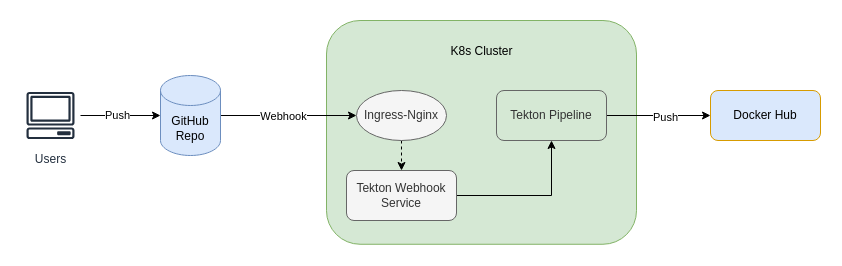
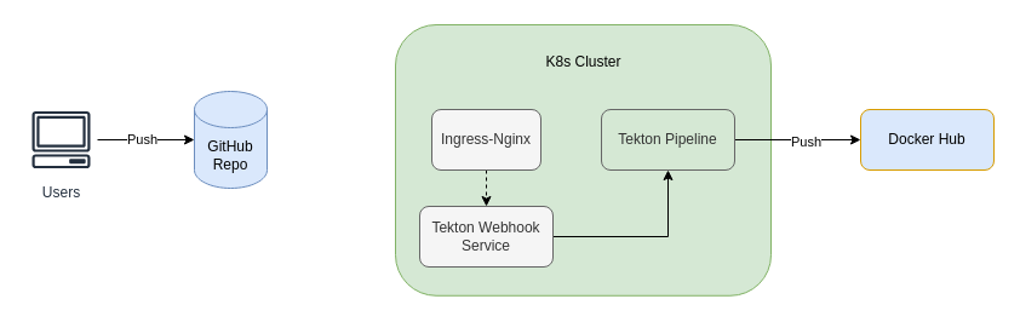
  <mxCell id="0" />
  <mxCell id="1" parent="0" />
  <mxCell id="2" value="" style="rounded=1;whiteSpace=wrap;html=1;fillColor=#d5e8d4;strokeColor=#82b366;" vertex="1" parent="1"><mxGeometry x="326" y="20" width="310" height="223.75" as="geometry" /></mxCell>
- <mxCell id="3" style="edgeStyle=orthogonalEdgeStyle;rounded=0;orthogonalLoop=1;jettySize=auto;html=1;exitX=1;exitY=0.5;exitDx=0;exitDy=0;entryX=0;entryY=0.5;entryDx=0;entryDy=0;exitPerimeter=0;" edge="1" parent="1" source="17" target="10"><mxGeometry relative="1" as="geometry"><mxPoint x="230" y="115" as="sourcePoint" /><mxPoint x="350" y="115" as="targetPoint" /></mxGeometry></mxCell>
- <mxCell id="4" value="Webhook" style="edgeLabel;html=1;align=center;verticalAlign=middle;resizable=0;points=[];" vertex="1" connectable="0" parent="3"><mxGeometry x="-0.083" relative="1" as="geometry"><mxPoint as="offset" /></mxGeometry></mxCell>
  <mxCell id="5" value="Users" style="sketch=0;outlineConnect=0;fontColor=#232F3E;gradientColor=none;strokeColor=#232F3E;fillColor=#ffffff;dashed=0;verticalLabelPosition=bottom;verticalAlign=top;align=center;html=1;fontSize=12;fontStyle=0;aspect=fixed;shape=mxgraph.aws4.resourceIcon;resIcon=mxgraph.aws4.client;" vertex="1" parent="1"><mxGeometry x="20" y="85" width="60" height="60" as="geometry" /></mxCell>
  <mxCell id="6" value="" style="endArrow=classic;html=1;rounded=0;" edge="1" parent="1" source="5" target="17"><mxGeometry width="50" height="50" relative="1" as="geometry"><mxPoint x="10" y="140" as="sourcePoint" /><mxPoint x="90" y="115" as="targetPoint" /></mxGeometry></mxCell>
  <mxCell id="7" value="Push" style="edgeLabel;html=1;align=center;verticalAlign=middle;resizable=0;points=[];" vertex="1" connectable="0" parent="6"><mxGeometry x="-0.1" y="1" relative="1" as="geometry"><mxPoint as="offset" /></mxGeometry></mxCell>
  <mxCell id="8" value="K8s Cluster" style="text;html=1;strokeColor=none;fillColor=none;align=center;verticalAlign=middle;whiteSpace=wrap;rounded=0;" vertex="1" parent="1"><mxGeometry x="443.5" y="36" width="75" height="30" as="geometry" /></mxCell>
  <mxCell id="9" style="edgeStyle=orthogonalEdgeStyle;rounded=0;orthogonalLoop=1;jettySize=auto;html=1;exitX=0.5;exitY=1;exitDx=0;exitDy=0;entryX=0.5;entryY=0;entryDx=0;entryDy=0;dashed=1;" edge="1" parent="1" source="10" target="12"><mxGeometry relative="1" as="geometry" /></mxCell>
- <mxCell id="10" value="Ingress-Nginx" style="ellipse;whiteSpace=wrap;html=1;fillColor=#f5f5f5;fontColor=#333333;strokeColor=#666666;" vertex="1" parent="1"><mxGeometry x="356" y="90" width="90" height="50" as="geometry" /></mxCell>
+ <mxCell id="10" value="Ingress-Nginx" style="rounded=1;whiteSpace=wrap;html=1;fillColor=#f5f5f5;fontColor=#333333;strokeColor=#666666;" vertex="1" parent="1"><mxGeometry x="356" y="90" width="90" height="50" as="geometry" /></mxCell>
  <mxCell id="11" style="edgeStyle=orthogonalEdgeStyle;rounded=0;orthogonalLoop=1;jettySize=auto;html=1;exitX=1;exitY=0.5;exitDx=0;exitDy=0;entryX=0.5;entryY=1;entryDx=0;entryDy=0;" edge="1" parent="1" source="12" target="15"><mxGeometry relative="1" as="geometry" /></mxCell>
  <mxCell id="12" value="Tekton Webhook&lt;br&gt;Service" style="rounded=1;whiteSpace=wrap;html=1;fillColor=#f5f5f5;fontColor=#333333;strokeColor=#666666;" vertex="1" parent="1"><mxGeometry x="346" y="170" width="110" height="50" as="geometry" /></mxCell>
  <mxCell id="13" style="edgeStyle=orthogonalEdgeStyle;rounded=0;orthogonalLoop=1;jettySize=auto;html=1;exitX=1;exitY=0.5;exitDx=0;exitDy=0;entryX=0;entryY=0.5;entryDx=0;entryDy=0;" edge="1" parent="1" source="15" target="16"><mxGeometry relative="1" as="geometry" /></mxCell>
  <mxCell id="14" value="Push" style="edgeLabel;html=1;align=center;verticalAlign=middle;resizable=0;points=[];" vertex="1" connectable="0" parent="13"><mxGeometry x="0.106" relative="1" as="geometry"><mxPoint y="1" as="offset" /></mxGeometry></mxCell>
  <mxCell id="15" value="Tekton Pipeline" style="rounded=1;whiteSpace=wrap;html=1;fillColor=#d5e8d4;fontColor=#333333;strokeColor=#666666;" vertex="1" parent="1"><mxGeometry x="496" y="90" width="110" height="50" as="geometry" /></mxCell>
  <mxCell id="16" value="Docker Hub" style="rounded=1;whiteSpace=wrap;html=1;fillColor=#dae8fc;strokeColor=#d79b00;" vertex="1" parent="1"><mxGeometry x="710" y="90" width="110" height="50" as="geometry" /></mxCell>
  <mxCell id="17" value="GitHub&lt;br&gt;Repo" style="shape=cylinder3;whiteSpace=wrap;html=1;boundedLbl=1;backgroundOutline=1;size=15;fillColor=#dae8fc;strokeColor=#6c8ebf;" vertex="1" parent="1"><mxGeometry x="160" y="75" width="60" height="80" as="geometry" /></mxCell>
